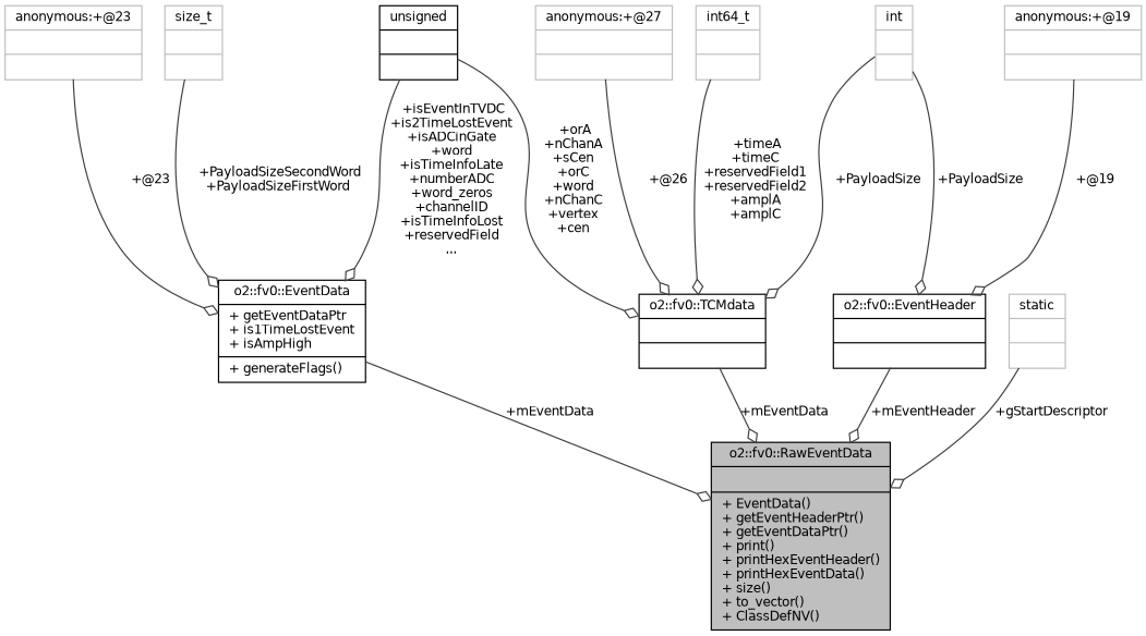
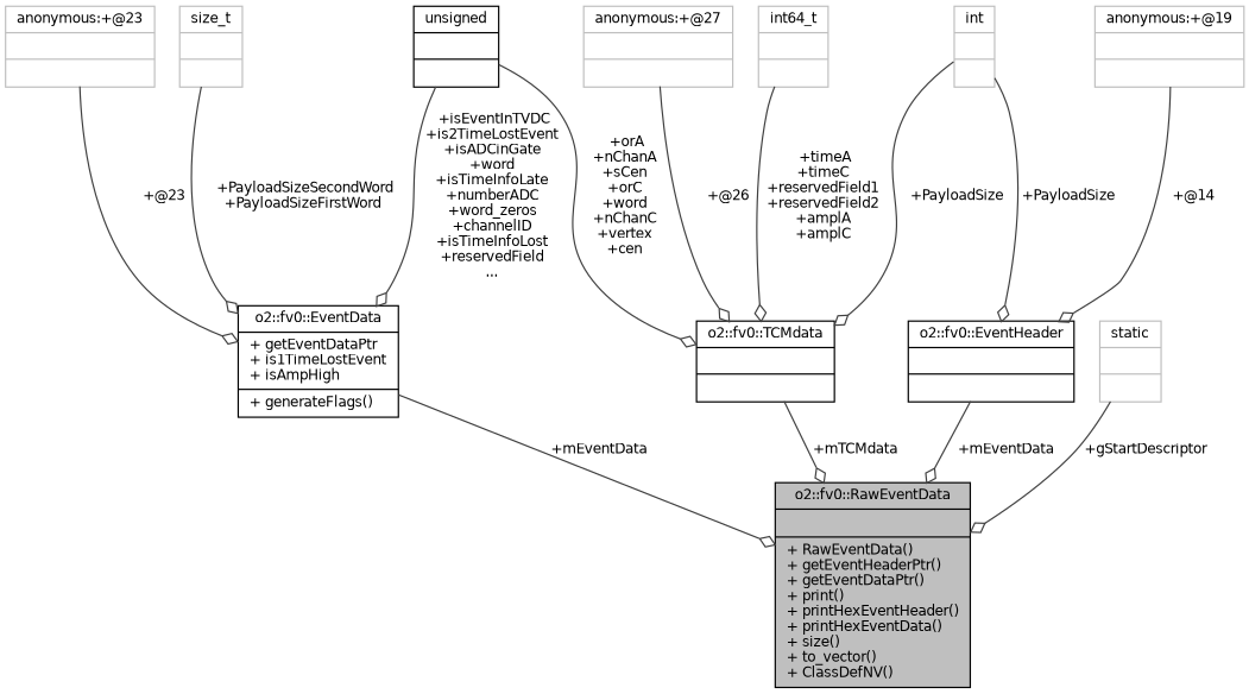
  digraph {
    node [color=grey75 fontname=Helvetica fontsize=10 shape=record]
    edge [arrowhead=odiamond color=grey25 fontname=Helvetica fontsize=10 labelfontname=Helvetica labelfontsize=10 style=solid]
-   n1 [color=black fillcolor=grey75 fontcolor=black height=0.2 label="{o2::fv0::RawEventData\n||+ EventData()\l+ getEventHeaderPtr()\l+ getEventDataPtr()\l+ print()\l+ printHexEventHeader()\l+ printHexEventData()\l+ size()\l+ to_vector()\l+ ClassDefNV()\l}" style=filled width=0.4]
+   n1 [color=black fillcolor=grey75 fontcolor=black height=0.2 label="{o2::fv0::RawEventData\n||+ RawEventData()\l+ getEventHeaderPtr()\l+ getEventDataPtr()\l+ print()\l+ printHexEventHeader()\l+ printHexEventData()\l+ size()\l+ to_vector()\l+ ClassDefNV()\l}" style=filled width=0.4]
    n2 [color=black height=0.2 label="{o2::fv0::EventData\n|+ getEventDataPtr\l+ is1TimeLostEvent\l+ isAmpHigh\l|+ generateFlags()\l}" width=0.4]
    n3 [height=0.2 label="{anonymous:+@23\n||}" width=0.4]
    n4 [height=0.2 label="{int64_t\n||}" width=0.4]
    n5 [color=black height=0.2 label="{o2::fv0::TCMdata\n||}" width=0.4]
    n6 [height=0.2 label="{size_t\n||}" width=0.4]
    n7 [color=black height=0.2 label="{unsigned\n||}" width=0.4]
    n8 [color=black height=0.2 label="{o2::fv0::EventHeader\n||}" width=0.4]
    n9 [height=0.2 label="{int\n||}" width=0.4]
    n10 [height=0.2 label="{anonymous:+@27\n||}" width=0.4]
    n11 [height=0.2 label="{anonymous:+@19\n||}" width=0.4]
    n12 [height=0.2 label="{static\n||}" width=0.4]
    n2 -> n1 [label=" +mEventData"]
    n3 -> n2 [label=" +@23"]
    n4 -> n5 [label=" +timeA\n+timeC\n+reservedField1\n+reservedField2\n+amplA\n+amplC"]
-   n5 -> n1 [label=" +mEventData"]
+   n5 -> n1 [label=" +mTCMdata"]
    n6 -> n2 [label=" +PayloadSizeSecondWord\n+PayloadSizeFirstWord"]
    n7 -> n2 [label=" +isEventInTVDC\n+is2TimeLostEvent\n+isADCinGate\n+word\n+isTimeInfoLate\n+numberADC\n+word_zeros\n+channelID\n+isTimeInfoLost\n+reservedField\n..."]
    n7 -> n5 [label=" +orA\n+nChanA\n+sCen\n+orC\n+word\n+nChanC\n+vertex\n+cen"]
-   n8 -> n1 [label=" +mEventHeader"]
+   n8 -> n1 [label=" +mEventData"]
    n9 -> n5 [label=" +PayloadSize"]
    n9 -> n8 [label=" +PayloadSize"]
    n10 -> n5 [label=" +@26"]
-   n11 -> n8 [label=" +@19"]
+   n11 -> n8 [label=" +@14"]
    n12 -> n1 [label=" +gStartDescriptor"]
  }
